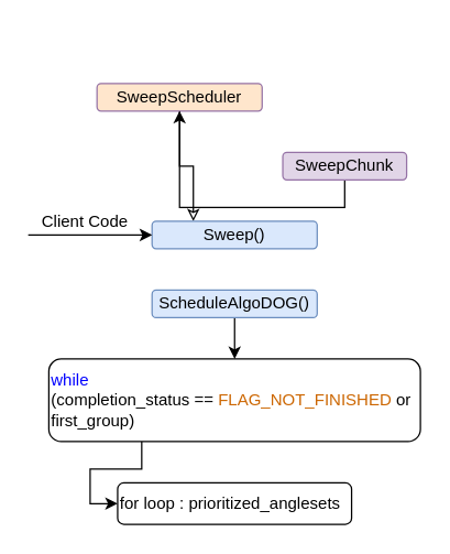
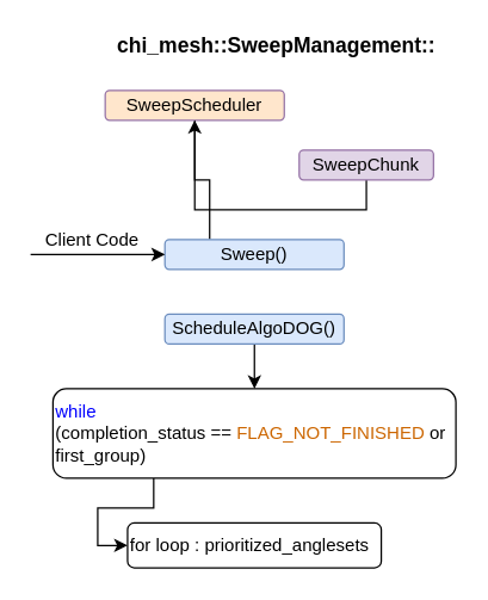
  <mxCell id="0" />
  <mxCell id="1" parent="0" />
- <mxCell id="2" style="edgeStyle=orthogonalEdgeStyle;rounded=0;orthogonalLoop=1;jettySize=auto;html=1;exitX=0.5;exitY=1;exitDx=0;exitDy=0;entryX=0.25;entryY=0;entryDx=0;entryDy=0;endArrow=classic;endFill=0;" edge="1" parent="1" source="3" target="5"><mxGeometry relative="1" as="geometry" /></mxCell>
+ <mxCell id="2" style="edgeStyle=orthogonalEdgeStyle;rounded=0;orthogonalLoop=1;jettySize=auto;html=1;exitX=0.5;exitY=1;exitDx=0;exitDy=0;entryX=0.25;entryY=0;entryDx=0;entryDy=0;endArrow=none;endFill=0;" edge="1" parent="1" source="3" target="5"><mxGeometry relative="1" as="geometry" /></mxCell>
  <mxCell id="3" value="SweepScheduler" style="rounded=1;whiteSpace=wrap;html=1;fillColor=#ffe6cc;strokeColor=#9673a6;" vertex="1" parent="1"><mxGeometry x="70" y="60" width="120" height="20" as="geometry" /></mxCell>
+ <mxCell id="4" value="&lt;font style=&quot;font-size: 14px&quot;&gt;&lt;b&gt;chi_mesh::SweepManagement::&lt;/b&gt;&lt;/font&gt;" style="text;html=1;strokeColor=none;fillColor=none;align=center;verticalAlign=middle;whiteSpace=wrap;rounded=0;" vertex="1" parent="1"><mxGeometry x="70" y="20" width="230" height="20" as="geometry" /></mxCell>
  <mxCell id="5" value="Sweep()" style="rounded=1;whiteSpace=wrap;html=1;fillColor=#dae8fc;strokeColor=#6c8ebf;" vertex="1" parent="1"><mxGeometry x="110" y="160" width="120" height="20" as="geometry" /></mxCell>
  <mxCell id="6" value="" style="endArrow=classic;html=1;entryX=0;entryY=0.5;entryDx=0;entryDy=0;" edge="1" parent="1" target="5"><mxGeometry width="50" height="50" relative="1" as="geometry"><mxPoint x="20" y="170" as="sourcePoint" /><mxPoint x="120" y="200" as="targetPoint" /></mxGeometry></mxCell>
  <mxCell id="7" value="Client Code" style="text;html=1;resizable=0;points=[];align=center;verticalAlign=middle;labelBackgroundColor=#ffffff;" vertex="1" connectable="0" parent="6"><mxGeometry x="-0.48" y="1" relative="1" as="geometry"><mxPoint x="17" y="-9" as="offset" /></mxGeometry></mxCell>
  <mxCell id="8" style="edgeStyle=orthogonalEdgeStyle;rounded=0;orthogonalLoop=1;jettySize=auto;html=1;exitX=0.5;exitY=1;exitDx=0;exitDy=0;" edge="1" parent="1" source="9" target="3"><mxGeometry relative="1" as="geometry" /></mxCell>
- <mxCell id="9" value="SweepChunk" style="rounded=1;whiteSpace=wrap;html=1;fillColor=#e1d5e7;strokeColor=#9673a6;" vertex="1" parent="1"><mxGeometry x="205" y="110" width="90" height="20" as="geometry" /></mxCell>
+ <mxCell id="9" value="SweepChunk" style="rounded=1;whiteSpace=wrap;html=1;fillColor=#e1d5e7;strokeColor=#9673a6;" vertex="1" parent="1"><mxGeometry x="200" y="100" width="90" height="20" as="geometry" /></mxCell>
  <mxCell id="10" style="edgeStyle=orthogonalEdgeStyle;rounded=0;orthogonalLoop=1;jettySize=auto;html=1;exitX=0.5;exitY=1;exitDx=0;exitDy=0;entryX=0.5;entryY=0;entryDx=0;entryDy=0;endArrow=classic;endFill=1;" edge="1" parent="1" source="11" target="13"><mxGeometry relative="1" as="geometry" /></mxCell>
  <mxCell id="11" value="ScheduleAlgoDOG()" style="rounded=1;whiteSpace=wrap;html=1;fillColor=#dae8fc;strokeColor=#6c8ebf;" vertex="1" parent="1"><mxGeometry x="110" y="210" width="120" height="20" as="geometry" /></mxCell>
  <mxCell id="12" style="edgeStyle=orthogonalEdgeStyle;rounded=0;orthogonalLoop=1;jettySize=auto;html=1;exitX=0.25;exitY=1;exitDx=0;exitDy=0;entryX=0;entryY=0.5;entryDx=0;entryDy=0;endArrow=classic;endFill=1;" edge="1" parent="1" source="13" target="14"><mxGeometry relative="1" as="geometry" /></mxCell>
  <mxCell id="13" value="&lt;font color=&quot;#0000ff&quot;&gt;while&lt;/font&gt; &lt;br&gt;(completion_status == &lt;font color=&quot;#cc6600&quot;&gt;FLAG_NOT_FINISHED&lt;/font&gt; or&lt;br&gt;first_group)" style="rounded=1;whiteSpace=wrap;html=1;align=left;" vertex="1" parent="1"><mxGeometry x="35" y="260" width="270" height="60" as="geometry" /></mxCell>
  <mxCell id="14" value="for loop : prioritized_anglesets&amp;nbsp;" style="rounded=1;whiteSpace=wrap;html=1;align=left;" vertex="1" parent="1"><mxGeometry x="85" y="350" width="170" height="30" as="geometry" /></mxCell>
